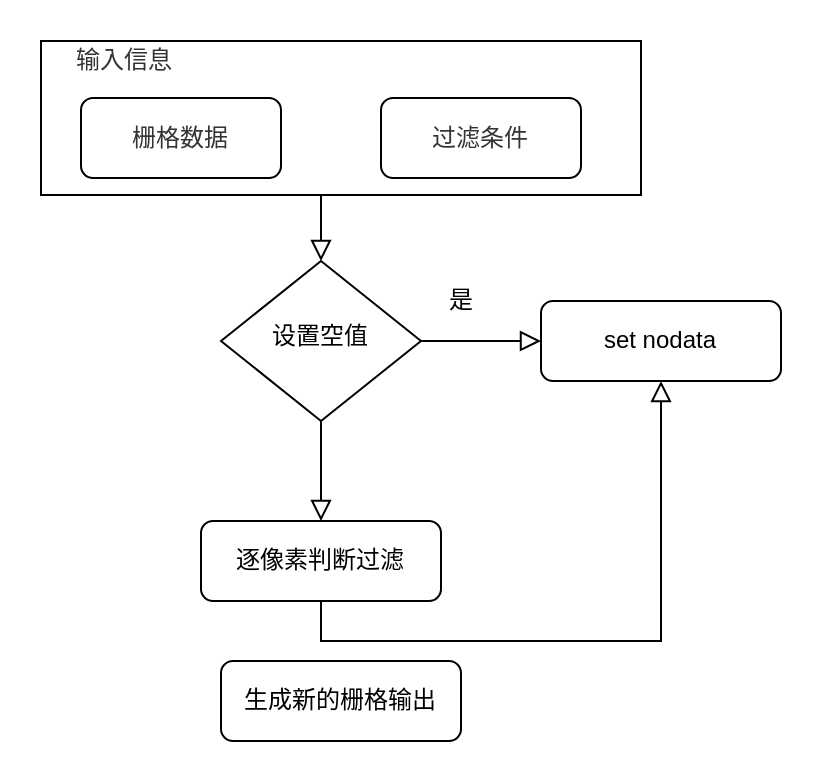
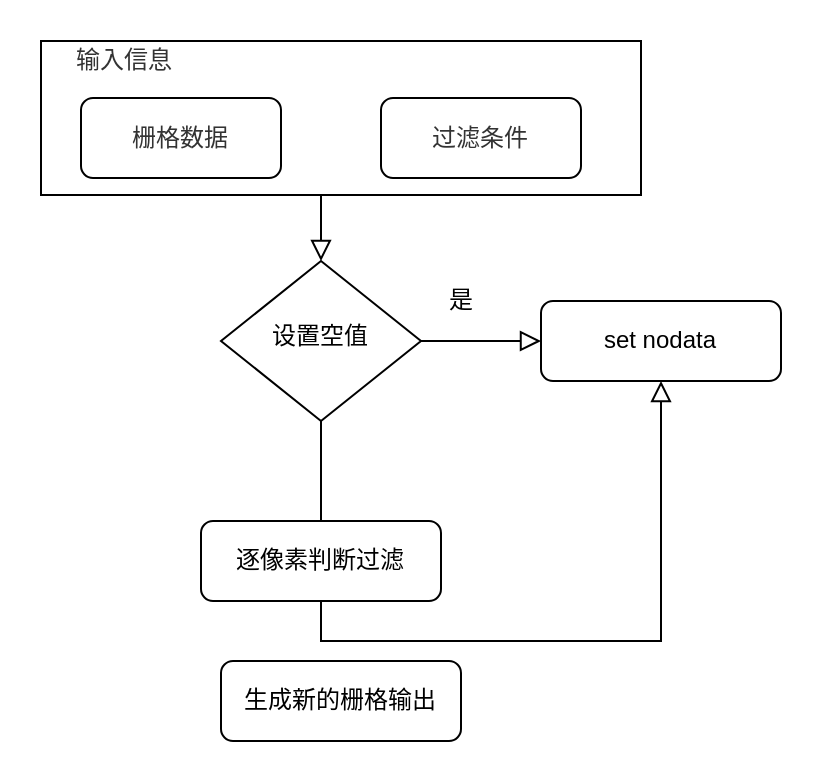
  <mxCell id="0" />
  <mxCell id="1" parent="0" />
  <mxCell id="2" style="edgeStyle=orthogonalEdgeStyle;rounded=0;orthogonalLoop=1;jettySize=auto;html=1;exitX=0.5;exitY=1;exitDx=0;exitDy=0;entryX=0.5;entryY=0;entryDx=0;entryDy=0;shadow=0;labelBackgroundColor=none;endArrow=block;endFill=0;endSize=8;strokeWidth=1;" edge="1" parent="1" source="3" target="9"><mxGeometry relative="1" as="geometry" /></mxCell>
  <mxCell id="3" value="" style="rounded=0;whiteSpace=wrap;html=1;fillColor=none;" vertex="1" parent="1"><mxGeometry x="20" y="20" width="300" height="77" as="geometry" /></mxCell>
  <mxCell id="4" value="栅格数据" style="rounded=1;whiteSpace=wrap;html=1;gradientColor=none;fontColor=#333333;" vertex="1" parent="1"><mxGeometry x="40" y="48.5" width="100" height="40" as="geometry" /></mxCell>
  <mxCell id="5" value="输入信息" style="text;html=1;strokeColor=none;fillColor=none;align=center;verticalAlign=middle;whiteSpace=wrap;rounded=0;fontColor=#333333;" vertex="1" parent="1"><mxGeometry x="20" y="20" width="84" height="20" as="geometry" /></mxCell>
  <mxCell id="6" value="过滤条件" style="rounded=1;whiteSpace=wrap;html=1;gradientColor=none;fontColor=#333333;" vertex="1" parent="1"><mxGeometry x="190" y="48.5" width="100" height="40" as="geometry" /></mxCell>
  <mxCell id="7" style="edgeStyle=orthogonalEdgeStyle;rounded=0;orthogonalLoop=1;jettySize=auto;html=1;exitX=1;exitY=0.5;exitDx=0;exitDy=0;entryX=0;entryY=0.5;entryDx=0;entryDy=0;shadow=0;labelBackgroundColor=none;endArrow=block;endFill=0;endSize=8;strokeWidth=1;" edge="1" parent="1" source="9" target="10"><mxGeometry relative="1" as="geometry" /></mxCell>
- <mxCell id="8" style="edgeStyle=orthogonalEdgeStyle;rounded=0;orthogonalLoop=1;jettySize=auto;html=1;exitX=0.5;exitY=1;exitDx=0;exitDy=0;entryX=0.5;entryY=0;entryDx=0;entryDy=0;shadow=0;labelBackgroundColor=none;endArrow=block;endFill=0;endSize=8;strokeWidth=1;" edge="1" parent="1" source="9" target="13"><mxGeometry relative="1" as="geometry" /></mxCell>
+ <mxCell id="8" style="edgeStyle=orthogonalEdgeStyle;rounded=0;orthogonalLoop=1;jettySize=auto;html=1;exitX=0.5;exitY=1;exitDx=0;exitDy=0;entryX=0.5;entryY=0;entryDx=0;entryDy=0;shadow=0;labelBackgroundColor=none;endArrow=none;endFill=0;endSize=8;strokeWidth=1;" edge="1" parent="1" source="9" target="13"><mxGeometry relative="1" as="geometry" /></mxCell>
  <mxCell id="9" value="设置空值" style="rhombus;whiteSpace=wrap;html=1;shadow=0;fontFamily=Helvetica;fontSize=12;align=center;strokeWidth=1;spacing=6;spacingTop=-4;" vertex="1" parent="1"><mxGeometry x="110" y="130" width="100" height="80" as="geometry" /></mxCell>
  <mxCell id="10" value="set nodata" style="rounded=1;whiteSpace=wrap;html=1;fontSize=12;glass=0;strokeWidth=1;shadow=0;" vertex="1" parent="1"><mxGeometry x="270" y="150" width="120" height="40" as="geometry" /></mxCell>
  <mxCell id="11" value="是" style="text;html=1;align=center;verticalAlign=middle;resizable=0;points=[];autosize=1;" vertex="1" parent="1"><mxGeometry x="215" y="140" width="30" height="20" as="geometry" /></mxCell>
  <mxCell id="12" style="edgeStyle=orthogonalEdgeStyle;rounded=0;orthogonalLoop=1;jettySize=auto;html=1;exitX=0.5;exitY=1;exitDx=0;exitDy=0;shadow=0;labelBackgroundColor=none;endArrow=block;endFill=0;endSize=8;strokeWidth=1;" edge="1" parent="1" source="13" target="10"><mxGeometry relative="1" as="geometry" /></mxCell>
  <mxCell id="13" value="逐像素判断过滤" style="rounded=1;whiteSpace=wrap;html=1;fontSize=12;glass=0;strokeWidth=1;shadow=0;" vertex="1" parent="1"><mxGeometry x="100" y="260" width="120" height="40" as="geometry" /></mxCell>
  <mxCell id="14" value="生成新的栅格输出" style="rounded=1;whiteSpace=wrap;html=1;fontSize=12;glass=0;strokeWidth=1;shadow=0;" vertex="1" parent="1"><mxGeometry x="110" y="330" width="120" height="40" as="geometry" /></mxCell>
